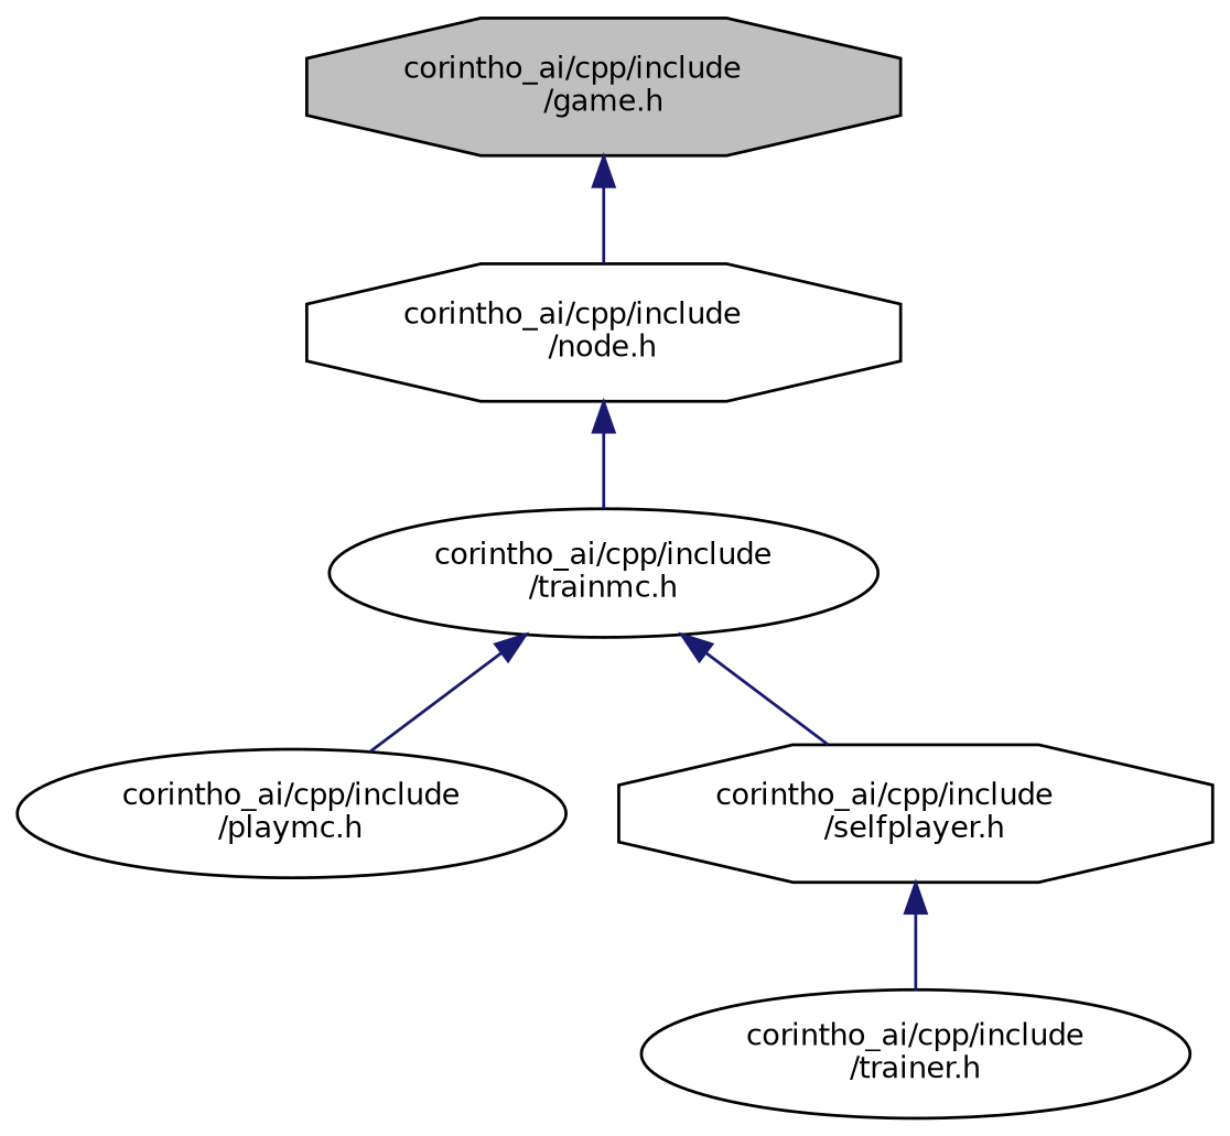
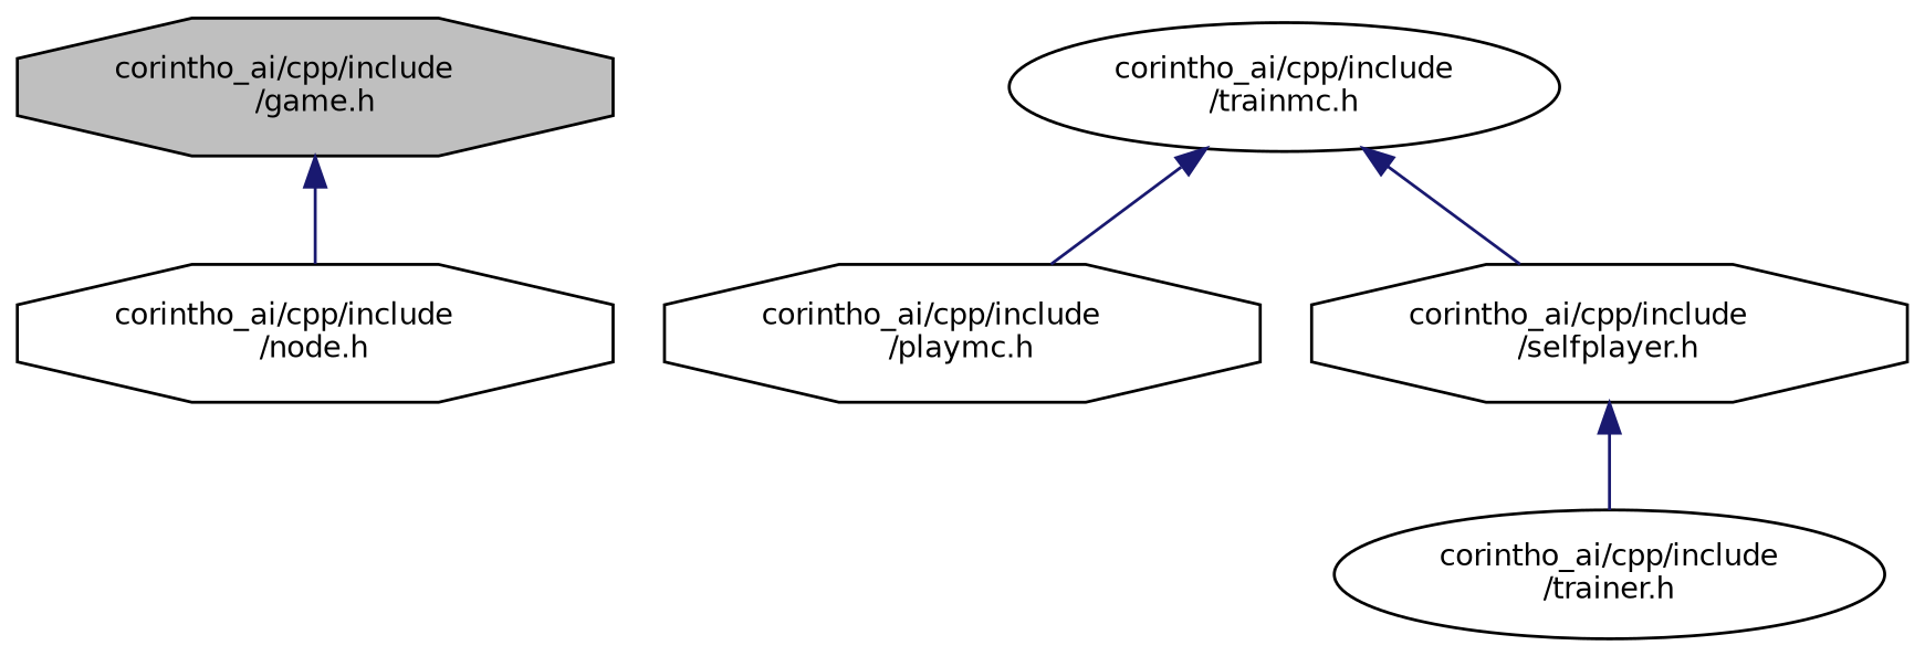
  digraph {
    node [color=black fillcolor=white fontname=Helvetica fontsize=10 shape=octagon style=filled]
    edge [color=midnightblue dir=back fontname=Helvetica fontsize=10 labelfontname=Helvetica labelfontsize=10 style=solid]
    n1 [fillcolor=grey75 fontcolor=black height=0.2 label="corintho_ai/cpp/include\l/game.h" width=0.4]
    n2 [height=0.2 label="corintho_ai/cpp/include\l/node.h" width=0.4]
    n3 [height=0.2 label="corintho_ai/cpp/include\l/trainmc.h" shape=ellipse width=0.4]
-   n4 [height=0.2 label="corintho_ai/cpp/include\l/playmc.h" shape=ellipse width=0.4]
+   n4 [height=0.2 label="corintho_ai/cpp/include\l/playmc.h" width=0.4]
    n5 [height=0.2 label="corintho_ai/cpp/include\l/selfplayer.h" width=0.4]
    n6 [height=0.2 label="corintho_ai/cpp/include\l/trainer.h" shape=ellipse width=0.4]
    n1 -> n2
-   n2 -> n3
    n3 -> n4
    n3 -> n5
    n5 -> n6
  }
